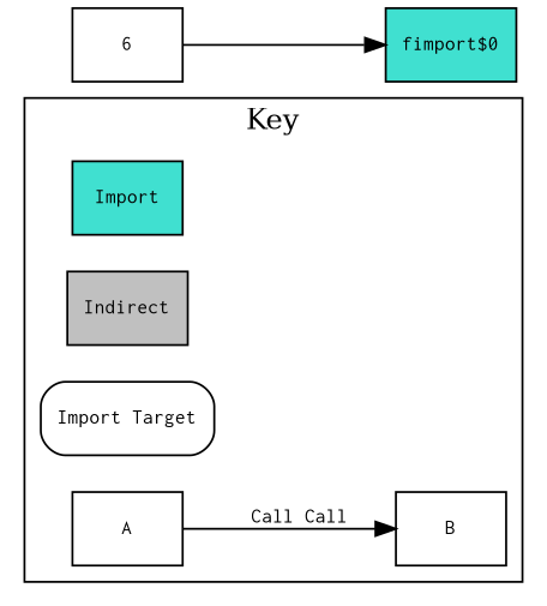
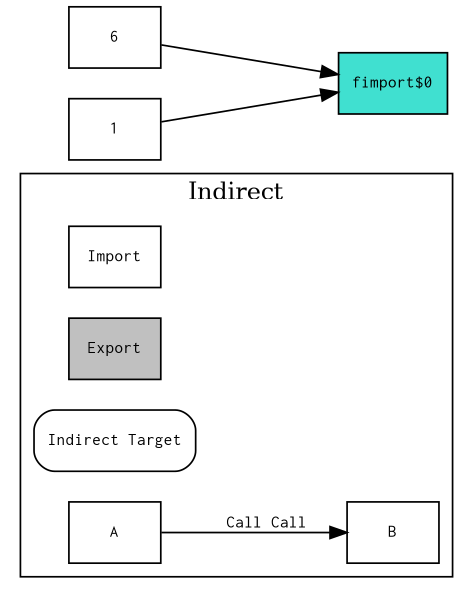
  digraph {
    rankdir=LR
    node [fillcolor=white fontname=courier fontsize=10 shape=box style=filled]
-   Import [fillcolor=turquoise]
-   Export [fillcolor=gray label=Indirect]
-   "Indirect Target" [style="filled, rounded" label="Import Target"]
+   Import
+   Export [fillcolor=gray]
+   "Indirect Target" [style="filled, rounded"]
    A [fillcolor="" style=""]
    B [fillcolor="" style=""]
    n6 [label=6]
    "fimport$0" [fillcolor=turquoise]
+   1
    subgraph cluster_1 {
-     label=Key
+     label=Indirect
      Import
      Export
      "Indirect Target"
      A
      B
    }
    A -> B [fontname=courier fontsize=10 label="Call Call" style="filled, rounded"]
    n6 -> "fimport$0"
+   1 -> "fimport$0"
  }
